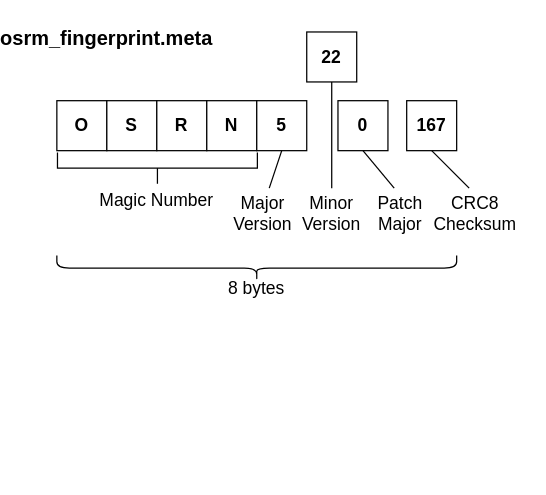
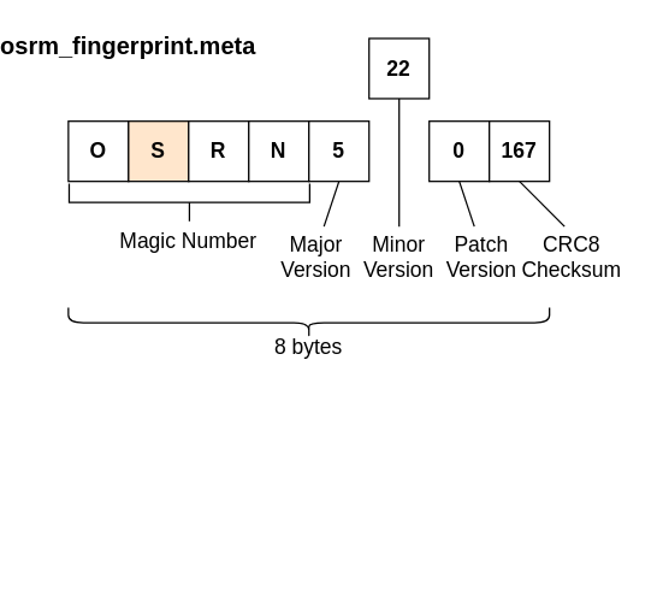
  <mxCell id="0" />
  <mxCell id="1" parent="0" />
  <mxCell id="2" value="O" style="rounded=0;whiteSpace=wrap;html=1;fontStyle=1;fontSize=14;" parent="1" vertex="1"><mxGeometry x="35" y="80" width="40" height="40" as="geometry" /></mxCell>
- <mxCell id="3" value="S" style="rounded=0;whiteSpace=wrap;html=1;fontStyle=1;fontSize=14;" parent="1" vertex="1"><mxGeometry x="75" y="80" width="40" height="40" as="geometry" /></mxCell>
+ <mxCell id="3" value="S" style="rounded=0;whiteSpace=wrap;html=1;fontStyle=1;fontSize=14;fillColor=#ffe6cc;" parent="1" vertex="1"><mxGeometry x="75" y="80" width="40" height="40" as="geometry" /></mxCell>
  <mxCell id="4" value="R" style="rounded=0;whiteSpace=wrap;html=1;fontStyle=1;fontSize=14;" parent="1" vertex="1"><mxGeometry x="115" y="80" width="40" height="40" as="geometry" /></mxCell>
  <mxCell id="5" value="N" style="rounded=0;whiteSpace=wrap;html=1;fontStyle=1;fontSize=14;" parent="1" vertex="1"><mxGeometry x="155" y="80" width="40" height="40" as="geometry" /></mxCell>
  <mxCell id="6" value="5" style="rounded=0;whiteSpace=wrap;html=1;fontStyle=1;fontSize=14;" parent="1" vertex="1"><mxGeometry x="195" y="80" width="40" height="40" as="geometry" /></mxCell>
  <mxCell id="7" value="22" style="rounded=0;whiteSpace=wrap;html=1;fontStyle=1;fontSize=14;" parent="1" vertex="1"><mxGeometry x="235" y="25" width="40" height="40" as="geometry" /></mxCell>
- <mxCell id="8" value="0" style="rounded=0;whiteSpace=wrap;html=1;fontStyle=1;fontSize=14;" parent="1" vertex="1"><mxGeometry x="260" y="80" width="40" height="40" as="geometry" /></mxCell>
+ <mxCell id="8" value="0" style="rounded=0;whiteSpace=wrap;html=1;fontStyle=1;fontSize=14;" parent="1" vertex="1"><mxGeometry x="275" y="80" width="40" height="40" as="geometry" /></mxCell>
  <mxCell id="9" value="167" style="rounded=0;whiteSpace=wrap;html=1;fontStyle=1;fontSize=14;" parent="1" vertex="1"><mxGeometry x="315" y="80" width="40" height="40" as="geometry" /></mxCell>
  <mxCell id="10" value="Magic Number" style="text;html=1;strokeColor=none;fillColor=none;align=center;verticalAlign=middle;whiteSpace=wrap;rounded=0;fontSize=14;" parent="1" vertex="1"><mxGeometry x="60" y="150" width="110" height="20" as="geometry" /></mxCell>
  <mxCell id="11" value="Major Version" style="text;html=1;strokeColor=none;fillColor=none;align=center;verticalAlign=middle;whiteSpace=wrap;rounded=0;fontSize=14;" parent="1" vertex="1"><mxGeometry x="165" y="160" width="70" height="20" as="geometry" /></mxCell>
  <mxCell id="12" value="" style="endArrow=none;html=1;fontSize=14;entryX=0.5;entryY=1;entryDx=0;entryDy=0;" parent="1" target="6" edge="1"><mxGeometry width="50" height="50" relative="1" as="geometry"><mxPoint x="205" y="150" as="sourcePoint" /><mxPoint x="245" y="160" as="targetPoint" /></mxGeometry></mxCell>
  <mxCell id="13" value="Minor Version" style="text;html=1;strokeColor=none;fillColor=none;align=center;verticalAlign=middle;whiteSpace=wrap;rounded=0;fontSize=14;" parent="1" vertex="1"><mxGeometry x="220" y="160" width="70" height="20" as="geometry" /></mxCell>
  <mxCell id="14" value="" style="endArrow=none;html=1;fontSize=14;entryX=0.5;entryY=1;entryDx=0;entryDy=0;" parent="1" target="7" edge="1"><mxGeometry width="50" height="50" relative="1" as="geometry"><mxPoint x="255" y="150" as="sourcePoint" /><mxPoint x="225" y="130" as="targetPoint" /></mxGeometry></mxCell>
- <mxCell id="15" value="Patch Major" style="text;html=1;strokeColor=none;fillColor=none;align=center;verticalAlign=middle;whiteSpace=wrap;rounded=0;fontSize=14;" parent="1" vertex="1"><mxGeometry x="275" y="160" width="70" height="20" as="geometry" /></mxCell>
+ <mxCell id="15" value="Patch Version" style="text;html=1;strokeColor=none;fillColor=none;align=center;verticalAlign=middle;whiteSpace=wrap;rounded=0;fontSize=14;" parent="1" vertex="1"><mxGeometry x="275" y="160" width="70" height="20" as="geometry" /></mxCell>
  <mxCell id="16" value="" style="endArrow=none;html=1;fontSize=14;entryX=0.5;entryY=1;entryDx=0;entryDy=0;" parent="1" target="8" edge="1"><mxGeometry width="50" height="50" relative="1" as="geometry"><mxPoint x="305" y="150" as="sourcePoint" /><mxPoint x="225" y="130" as="targetPoint" /></mxGeometry></mxCell>
  <mxCell id="17" value="CRC8&lt;br&gt;Checksum" style="text;html=1;strokeColor=none;fillColor=none;align=center;verticalAlign=middle;whiteSpace=wrap;rounded=0;fontSize=14;" parent="1" vertex="1"><mxGeometry x="335" y="160" width="70" height="20" as="geometry" /></mxCell>
  <mxCell id="18" value="" style="endArrow=none;html=1;fontSize=14;entryX=0.5;entryY=1;entryDx=0;entryDy=0;" parent="1" target="9" edge="1"><mxGeometry width="50" height="50" relative="1" as="geometry"><mxPoint x="365" y="150" as="sourcePoint" /><mxPoint x="305" y="130" as="targetPoint" /></mxGeometry></mxCell>
  <mxCell id="19" value="" style="shape=curlyBracket;whiteSpace=wrap;html=1;rounded=1;fontSize=14;rotation=-90;" parent="1" vertex="1"><mxGeometry x="185" y="54" width="20" height="320" as="geometry" /></mxCell>
  <mxCell id="20" value="8 bytes" style="text;html=1;strokeColor=none;fillColor=none;align=center;verticalAlign=middle;whiteSpace=wrap;rounded=0;fontSize=14;" parent="1" vertex="1"><mxGeometry x="140" y="220" width="110" height="20" as="geometry" /></mxCell>
  <mxCell id="21" value="" style="strokeWidth=1;html=1;shape=mxgraph.flowchart.annotation_2;align=left;labelPosition=right;pointerEvents=1;fontSize=14;rotation=-90;" parent="1" vertex="1"><mxGeometry x="103" y="54" width="25" height="160" as="geometry" /></mxCell>
  <mxCell id="22" value="osrm_fingerprint.meta" style="text;html=1;strokeColor=none;fillColor=none;align=center;verticalAlign=middle;whiteSpace=wrap;rounded=0;fontSize=16;fontStyle=1" vertex="1" parent="1"><mxGeometry x="20" y="20" width="110" height="20" as="geometry" /></mxCell>
